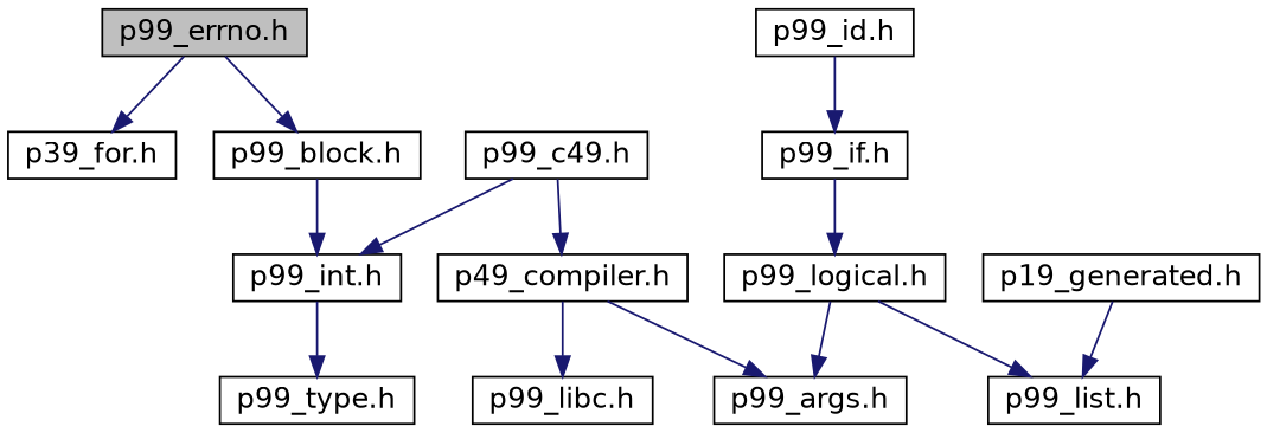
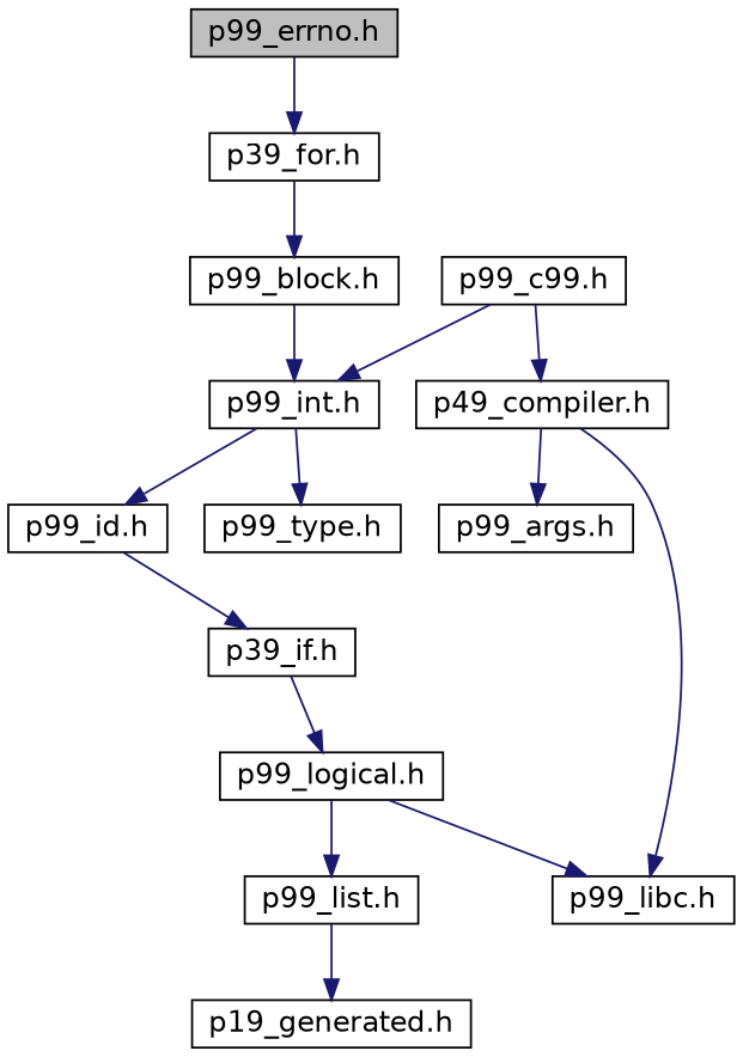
  digraph {
    node [color=black fillcolor=white fontname=Helvetica fontsize=14 shape=record style=filled]
    edge [color=midnightblue fontname=Helvetica fontsize=14 labelfontname=Helvetica labelfontsize=14 style=solid]
    n1 [fillcolor=grey75 fontcolor=black height=0.2 label="p99_errno.h" width=0.4]
    n2 [height=0.2 label="p39_for.h" width=0.4]
    n3 [height=0.2 label="p99_block.h" width=0.4]
    n4 [height=0.2 label="p99_int.h" width=0.4]
    n5 [height=0.2 label="p99_id.h" width=0.4]
    n6 [height=0.2 label="p99_type.h" width=0.4]
-   n7 [height=0.2 label="p99_c49.h" width=0.4]
+   n7 [height=0.2 label="p99_c99.h" width=0.4]
    n8 [height=0.2 label="p49_compiler.h" width=0.4]
-   n9 [height=0.2 label="p99_if.h" width=0.4]
+   n9 [height=0.2 label="p39_if.h" width=0.4]
    n10 [height=0.2 label="p99_args.h" width=0.4]
    n11 [height=0.2 label="p99_libc.h" width=0.4]
    n12 [height=0.2 label="p19_generated.h" width=0.4]
    n13 [height=0.2 label="p99_logical.h" width=0.4]
    n14 [height=0.2 label="p99_list.h" width=0.4]
    n1 -> n2
-   n1 -> n3
+   n2 -> n3
    n3 -> n4
+   n4 -> n5
    n4 -> n6
    n5 -> n9
    n7 -> n4
    n7 -> n8
    n8 -> n10
    n8 -> n11
    n9 -> n13
-   n13 -> n10
+   n13 -> n11
    n13 -> n14
-   n12 -> n14
+   n14 -> n12
  }
